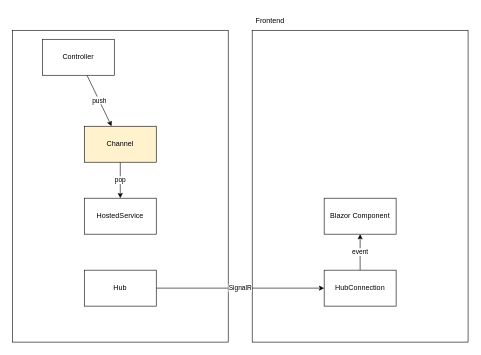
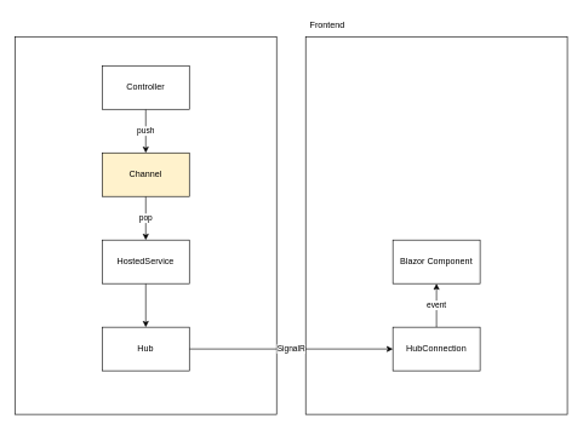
  <mxCell id="0" />
  <mxCell id="1" parent="0" />
  <mxCell id="2" value="" style="rounded=0;whiteSpace=wrap;html=1;" vertex="1" parent="1"><mxGeometry x="20" y="50" width="360" height="520" as="geometry" /></mxCell>
  <mxCell id="3" value="Frontend" style="text;html=1;strokeColor=none;fillColor=none;align=center;verticalAlign=middle;whiteSpace=wrap;rounded=0;" vertex="1" parent="1"><mxGeometry x="420" y="20" width="60" height="30" as="geometry" /></mxCell>
  <mxCell id="4" value="" style="rounded=0;whiteSpace=wrap;html=1;" vertex="1" parent="1"><mxGeometry x="420" y="50" width="360" height="520" as="geometry" /></mxCell>
  <mxCell id="5" value="SignalR" style="edgeStyle=none;html=1;exitX=1;exitY=0.5;exitDx=0;exitDy=0;entryX=0;entryY=0.5;entryDx=0;entryDy=0;" edge="1" parent="1" source="6" target="14"><mxGeometry relative="1" as="geometry" /></mxCell>
  <mxCell id="6" value="Hub" style="rounded=0;whiteSpace=wrap;html=1;" vertex="1" parent="1"><mxGeometry x="140" y="450" width="120" height="60" as="geometry" /></mxCell>
  <mxCell id="7" value="pop" style="edgeStyle=none;html=1;exitX=0.5;exitY=1;exitDx=0;exitDy=0;entryX=0.5;entryY=0;entryDx=0;entryDy=0;" edge="1" parent="1" source="8" target="12"><mxGeometry relative="1" as="geometry" /></mxCell>
  <mxCell id="8" value="Channel" style="rounded=0;whiteSpace=wrap;html=1;fillColor=#fff2cc;" vertex="1" parent="1"><mxGeometry x="140" y="210" width="120" height="60" as="geometry" /></mxCell>
  <mxCell id="9" value="push" style="edgeStyle=none;html=1;" edge="1" parent="1" source="10" target="8"><mxGeometry relative="1" as="geometry" /></mxCell>
- <mxCell id="10" value="Controller" style="rounded=0;whiteSpace=wrap;html=1;" vertex="1" parent="1"><mxGeometry x="70" y="65" width="120" height="60" as="geometry" /></mxCell>
+ <mxCell id="10" value="Controller" style="rounded=0;whiteSpace=wrap;html=1;" vertex="1" parent="1"><mxGeometry x="140" y="90" width="120" height="60" as="geometry" /></mxCell>
+ <mxCell id="11" value="" style="edgeStyle=none;html=1;exitX=0.5;exitY=1;exitDx=0;exitDy=0;entryX=0.5;entryY=0;entryDx=0;entryDy=0;" edge="1" parent="1" source="12" target="6"><mxGeometry relative="1" as="geometry" /></mxCell>
  <mxCell id="12" value="HostedService" style="rounded=0;whiteSpace=wrap;html=1;" vertex="1" parent="1"><mxGeometry x="140" y="330" width="120" height="60" as="geometry" /></mxCell>
  <mxCell id="13" value="event" style="edgeStyle=none;html=1;" edge="1" parent="1" source="14" target="15"><mxGeometry relative="1" as="geometry" /></mxCell>
  <mxCell id="14" value="HubConnection" style="rounded=0;whiteSpace=wrap;html=1;" vertex="1" parent="1"><mxGeometry x="540" y="450" width="120" height="60" as="geometry" /></mxCell>
  <mxCell id="15" value="Blazor Component" style="rounded=0;whiteSpace=wrap;html=1;" vertex="1" parent="1"><mxGeometry x="540" y="330" width="120" height="60" as="geometry" /></mxCell>
